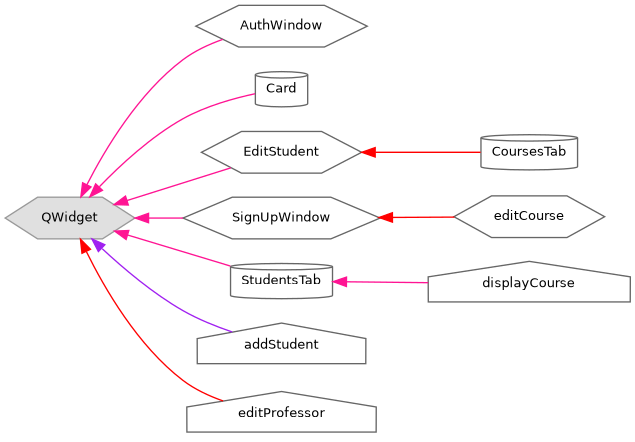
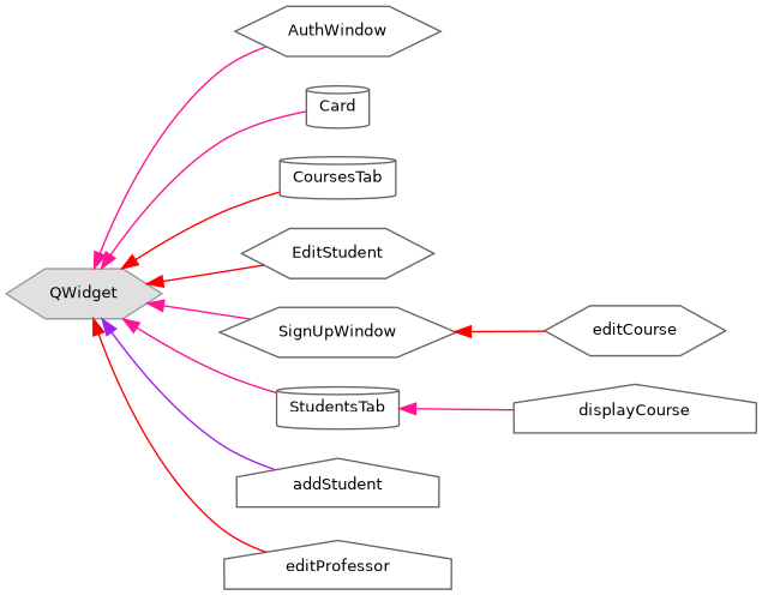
  digraph {
    rankdir=LR
    node [color=grey40 fillcolor=white fontname=Helvetica fontsize=10 shape=hexagon style=filled]
    edge [color=deeppink dir=back fontname=Helvetica fontsize=10 labelfontname=Helvetica labelfontsize=10 style=solid]
    n1 [color=grey60 fillcolor="#E0E0E0" height=0.2 label=QWidget width=0.4]
    n2 [height=0.2 label=AuthWindow width=0.4]
    n3 [height=0.2 label=Card shape=cylinder width=0.4]
    n4 [height=0.2 label=CoursesTab shape=cylinder width=0.4]
    n5 [height=0.2 label=EditStudent width=0.4]
    n6 [height=0.2 label=SignUpWindow width=0.4]
    n7 [height=0.2 label=StudentsTab shape=cylinder width=0.4]
    n8 [height=0.2 label=addStudent shape=house width=0.4]
    n9 [height=0.2 label=editProfessor shape=house width=0.4]
    n10 [height=0.2 label=editCourse width=0.4]
    n11 [height=0.2 label=displayCourse shape=house width=0.4]
    n1 -> n2
    n1 -> n3
-   n5 -> n4 [color=red]
-   n1 -> n5
+   n1 -> n4 [color=red]
+   n1 -> n5 [color=red]
    n1 -> n6
    n1 -> n7
    n1 -> n8 [color=purple]
    n1 -> n9 [color=red]
    n6 -> n10 [color=red]
    n7 -> n11
  }
